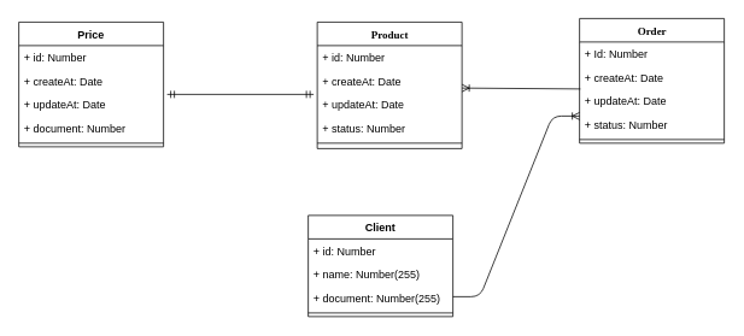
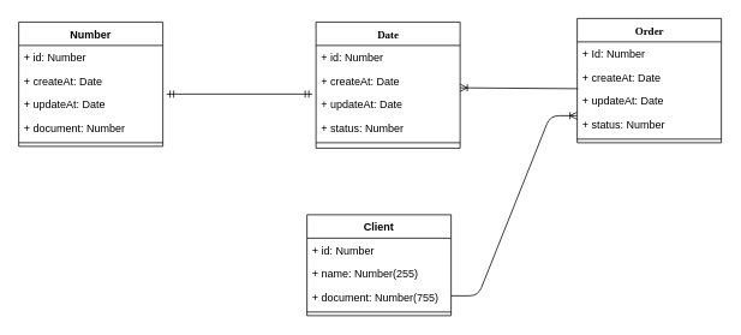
  <mxCell id="0" />
  <mxCell id="1" parent="0" />
  <mxCell id="2" value="Order" style="swimlane;html=1;fontStyle=1;align=center;verticalAlign=top;childLayout=stackLayout;horizontal=1;startSize=26;horizontalStack=0;resizeParent=1;resizeLast=0;collapsible=1;marginBottom=0;swimlaneFillColor=#ffffff;rounded=0;shadow=0;comic=0;labelBackgroundColor=none;strokeColor=#000000;strokeWidth=1;fillColor=none;fontFamily=Verdana;fontSize=12;fontColor=#000000;" parent="1" vertex="1"><mxGeometry x="640" y="20" width="160" height="138" as="geometry" /></mxCell>
  <mxCell id="3" value="+ Id: Number" style="text;html=1;strokeColor=none;fillColor=none;align=left;verticalAlign=top;spacingLeft=4;spacingRight=4;whiteSpace=wrap;overflow=hidden;rotatable=0;points=[[0,0.5],[1,0.5]];portConstraint=eastwest;" parent="2" vertex="1"><mxGeometry y="26" width="160" height="26" as="geometry" /></mxCell>
  <mxCell id="4" value="+ createAt: Date" style="text;html=1;strokeColor=none;fillColor=none;align=left;verticalAlign=top;spacingLeft=4;spacingRight=4;whiteSpace=wrap;overflow=hidden;rotatable=0;points=[[0,0.5],[1,0.5]];portConstraint=eastwest;" parent="2" vertex="1"><mxGeometry y="52" width="160" height="26" as="geometry" /></mxCell>
  <mxCell id="5" value="+ updateAt: Date" style="text;html=1;strokeColor=none;fillColor=none;align=left;verticalAlign=top;spacingLeft=4;spacingRight=4;whiteSpace=wrap;overflow=hidden;rotatable=0;points=[[0,0.5],[1,0.5]];portConstraint=eastwest;" parent="2" vertex="1"><mxGeometry y="78" width="160" height="26" as="geometry" /></mxCell>
  <mxCell id="6" value="+ status: Number" style="text;html=1;strokeColor=none;fillColor=none;align=left;verticalAlign=top;spacingLeft=4;spacingRight=4;whiteSpace=wrap;overflow=hidden;rotatable=0;points=[[0,0.5],[1,0.5]];portConstraint=eastwest;" parent="2" vertex="1"><mxGeometry y="104" width="160" height="26" as="geometry" /></mxCell>
  <mxCell id="7" value="" style="line;html=1;strokeWidth=1;fillColor=none;align=left;verticalAlign=middle;spacingTop=-1;spacingLeft=3;spacingRight=3;rotatable=0;labelPosition=right;points=[];portConstraint=eastwest;" parent="2" vertex="1"><mxGeometry y="130" width="160" height="8" as="geometry" /></mxCell>
- <mxCell id="8" value="Product" style="swimlane;html=1;fontStyle=1;align=center;verticalAlign=top;childLayout=stackLayout;horizontal=1;startSize=26;horizontalStack=0;resizeParent=1;resizeLast=0;collapsible=1;marginBottom=0;swimlaneFillColor=#ffffff;rounded=0;shadow=0;comic=0;labelBackgroundColor=none;strokeColor=#000000;strokeWidth=1;fillColor=none;fontFamily=Verdana;fontSize=12;fontColor=#000000;" parent="1" vertex="1"><mxGeometry x="350" y="24" width="160" height="140" as="geometry" /></mxCell>
+ <mxCell id="8" value="Date" style="swimlane;html=1;fontStyle=1;align=center;verticalAlign=top;childLayout=stackLayout;horizontal=1;startSize=26;horizontalStack=0;resizeParent=1;resizeLast=0;collapsible=1;marginBottom=0;swimlaneFillColor=#ffffff;rounded=0;shadow=0;comic=0;labelBackgroundColor=none;strokeColor=#000000;strokeWidth=1;fillColor=none;fontFamily=Verdana;fontSize=12;fontColor=#000000;" parent="1" vertex="1"><mxGeometry x="350" y="24" width="160" height="140" as="geometry" /></mxCell>
  <mxCell id="9" value="+ id: Number" style="text;html=1;strokeColor=none;fillColor=none;align=left;verticalAlign=top;spacingLeft=4;spacingRight=4;whiteSpace=wrap;overflow=hidden;rotatable=0;points=[[0,0.5],[1,0.5]];portConstraint=eastwest;" parent="8" vertex="1"><mxGeometry y="26" width="160" height="26" as="geometry" /></mxCell>
  <mxCell id="10" value="+ createAt: Date" style="text;html=1;strokeColor=none;fillColor=none;align=left;verticalAlign=top;spacingLeft=4;spacingRight=4;whiteSpace=wrap;overflow=hidden;rotatable=0;points=[[0,0.5],[1,0.5]];portConstraint=eastwest;" parent="8" vertex="1"><mxGeometry y="52" width="160" height="26" as="geometry" /></mxCell>
  <mxCell id="11" value="+ updateAt: Date" style="text;html=1;strokeColor=none;fillColor=none;align=left;verticalAlign=top;spacingLeft=4;spacingRight=4;whiteSpace=wrap;overflow=hidden;rotatable=0;points=[[0,0.5],[1,0.5]];portConstraint=eastwest;" parent="8" vertex="1"><mxGeometry y="78" width="160" height="26" as="geometry" /></mxCell>
  <mxCell id="12" value="+ status: Number" style="text;html=1;strokeColor=none;fillColor=none;align=left;verticalAlign=top;spacingLeft=4;spacingRight=4;whiteSpace=wrap;overflow=hidden;rotatable=0;points=[[0,0.5],[1,0.5]];portConstraint=eastwest;" parent="8" vertex="1"><mxGeometry y="104" width="160" height="26" as="geometry" /></mxCell>
  <mxCell id="13" value="" style="line;html=1;strokeWidth=1;fillColor=none;align=left;verticalAlign=middle;spacingTop=-1;spacingLeft=3;spacingRight=3;rotatable=0;labelPosition=right;points=[];portConstraint=eastwest;" parent="8" vertex="1"><mxGeometry y="130" width="160" height="8" as="geometry" /></mxCell>
  <mxCell id="14" value="" style="fontSize=12;html=1;endArrow=ERoneToMany;exitX=0.006;exitY=1;exitDx=0;exitDy=0;exitPerimeter=0;" edge="1" parent="1" source="4"><mxGeometry width="100" height="100" relative="1" as="geometry"><mxPoint x="360" y="388" as="sourcePoint" /><mxPoint x="510" y="97" as="targetPoint" /></mxGeometry></mxCell>
- <mxCell id="15" value="Price" style="swimlane;fontStyle=1;align=center;verticalAlign=top;childLayout=stackLayout;horizontal=1;startSize=26;horizontalStack=0;resizeParent=1;resizeParentMax=0;resizeLast=0;collapsible=1;marginBottom=0;" vertex="1" parent="1"><mxGeometry x="20" y="24" width="160" height="138" as="geometry" /></mxCell>
+ <mxCell id="15" value="Number" style="swimlane;fontStyle=1;align=center;verticalAlign=top;childLayout=stackLayout;horizontal=1;startSize=26;horizontalStack=0;resizeParent=1;resizeParentMax=0;resizeLast=0;collapsible=1;marginBottom=0;" vertex="1" parent="1"><mxGeometry x="20" y="24" width="160" height="138" as="geometry" /></mxCell>
  <mxCell id="16" value="+ id: Number" style="text;strokeColor=none;fillColor=none;align=left;verticalAlign=top;spacingLeft=4;spacingRight=4;overflow=hidden;rotatable=0;points=[[0,0.5],[1,0.5]];portConstraint=eastwest;" vertex="1" parent="15"><mxGeometry y="26" width="160" height="26" as="geometry" /></mxCell>
  <mxCell id="17" value="+ createAt: Date" style="text;strokeColor=none;fillColor=none;align=left;verticalAlign=top;spacingLeft=4;spacingRight=4;overflow=hidden;rotatable=0;points=[[0,0.5],[1,0.5]];portConstraint=eastwest;" vertex="1" parent="15"><mxGeometry y="52" width="160" height="26" as="geometry" /></mxCell>
  <mxCell id="18" value="+ updateAt: Date" style="text;strokeColor=none;fillColor=none;align=left;verticalAlign=top;spacingLeft=4;spacingRight=4;overflow=hidden;rotatable=0;points=[[0,0.5],[1,0.5]];portConstraint=eastwest;" vertex="1" parent="15"><mxGeometry y="78" width="160" height="26" as="geometry" /></mxCell>
  <mxCell id="19" value="+ document: Number" style="text;strokeColor=none;fillColor=none;align=left;verticalAlign=top;spacingLeft=4;spacingRight=4;overflow=hidden;rotatable=0;points=[[0,0.5],[1,0.5]];portConstraint=eastwest;" vertex="1" parent="15"><mxGeometry y="104" width="160" height="26" as="geometry" /></mxCell>
  <mxCell id="20" value="" style="line;strokeWidth=1;fillColor=none;align=left;verticalAlign=middle;spacingTop=-1;spacingLeft=3;spacingRight=3;rotatable=0;labelPosition=right;points=[];portConstraint=eastwest;" vertex="1" parent="15"><mxGeometry y="130" width="160" height="8" as="geometry" /></mxCell>
  <mxCell id="21" value="" style="fontSize=12;html=1;endArrow=ERmandOne;startArrow=ERmandOne;entryX=-0.025;entryY=0.077;entryDx=0;entryDy=0;entryPerimeter=0;" edge="1" parent="1" target="11"><mxGeometry width="100" height="100" relative="1" as="geometry"><mxPoint x="184" y="104" as="sourcePoint" /><mxPoint x="300" y="75" as="targetPoint" /></mxGeometry></mxCell>
  <mxCell id="22" value="Client" style="swimlane;fontStyle=1;align=center;verticalAlign=top;childLayout=stackLayout;horizontal=1;startSize=26;horizontalStack=0;resizeParent=1;resizeParentMax=0;resizeLast=0;collapsible=1;marginBottom=0;" vertex="1" parent="1"><mxGeometry x="340" y="238" width="160" height="112" as="geometry" /></mxCell>
  <mxCell id="23" value="+ id: Number" style="text;strokeColor=none;fillColor=none;align=left;verticalAlign=top;spacingLeft=4;spacingRight=4;overflow=hidden;rotatable=0;points=[[0,0.5],[1,0.5]];portConstraint=eastwest;" vertex="1" parent="22"><mxGeometry y="26" width="160" height="26" as="geometry" /></mxCell>
  <mxCell id="24" value="+ name: Number(255)" style="text;strokeColor=none;fillColor=none;align=left;verticalAlign=top;spacingLeft=4;spacingRight=4;overflow=hidden;rotatable=0;points=[[0,0.5],[1,0.5]];portConstraint=eastwest;" vertex="1" parent="22"><mxGeometry y="52" width="160" height="26" as="geometry" /></mxCell>
- <mxCell id="25" value="+ document: Number(255)" style="text;strokeColor=none;fillColor=none;align=left;verticalAlign=top;spacingLeft=4;spacingRight=4;overflow=hidden;rotatable=0;points=[[0,0.5],[1,0.5]];portConstraint=eastwest;" vertex="1" parent="22"><mxGeometry y="78" width="160" height="26" as="geometry" /></mxCell>
+ <mxCell id="25" value="+ document: Number(755)" style="text;strokeColor=none;fillColor=none;align=left;verticalAlign=top;spacingLeft=4;spacingRight=4;overflow=hidden;rotatable=0;points=[[0,0.5],[1,0.5]];portConstraint=eastwest;" vertex="1" parent="22"><mxGeometry y="78" width="160" height="26" as="geometry" /></mxCell>
  <mxCell id="26" value="" style="line;strokeWidth=1;fillColor=none;align=left;verticalAlign=middle;spacingTop=-1;spacingLeft=3;spacingRight=3;rotatable=0;labelPosition=right;points=[];portConstraint=eastwest;" vertex="1" parent="22"><mxGeometry y="104" width="160" height="8" as="geometry" /></mxCell>
  <mxCell id="27" value="" style="edgeStyle=entityRelationEdgeStyle;fontSize=12;html=1;endArrow=ERoneToMany;" edge="1" parent="1"><mxGeometry width="100" height="100" relative="1" as="geometry"><mxPoint x="500" y="328" as="sourcePoint" /><mxPoint x="640" y="128" as="targetPoint" /></mxGeometry></mxCell>
